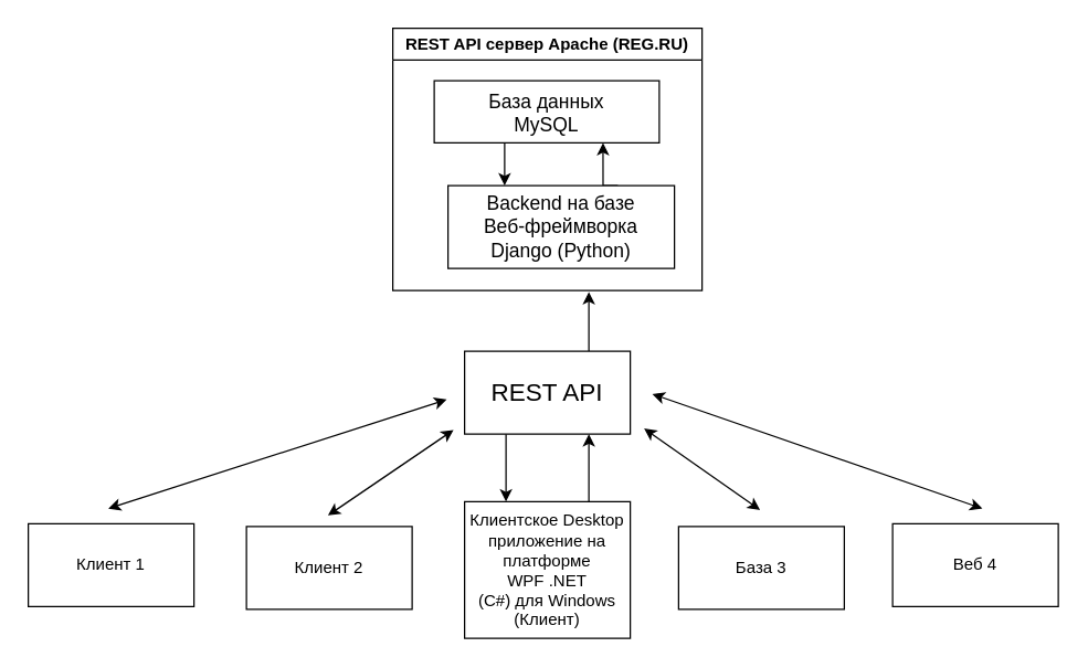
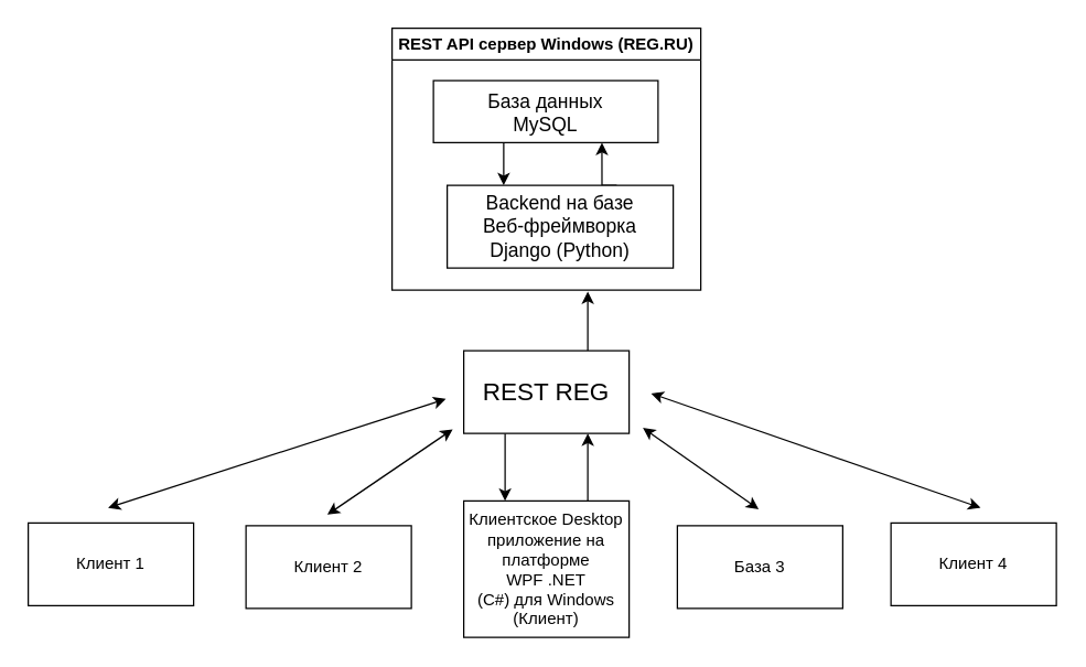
  <mxCell id="0" />
  <mxCell id="1" parent="0" />
- <mxCell id="2" value="REST API сервер Apache (REG.RU)" style="swimlane;whiteSpace=wrap;html=1;" vertex="1" parent="1"><mxGeometry x="284" y="20" width="224" height="190" as="geometry"><mxRectangle x="284" y="130" width="130" height="30" as="alternateBounds" /></mxGeometry></mxCell>
+ <mxCell id="2" value="REST API сервер Windows (REG.RU)" style="swimlane;whiteSpace=wrap;html=1;" vertex="1" parent="1"><mxGeometry x="284" y="20" width="224" height="190" as="geometry"><mxRectangle x="284" y="130" width="130" height="30" as="alternateBounds" /></mxGeometry></mxCell>
  <mxCell id="3" style="edgeStyle=orthogonalEdgeStyle;rounded=0;orthogonalLoop=1;jettySize=auto;html=1;exitX=0.25;exitY=1;exitDx=0;exitDy=0;entryX=0.25;entryY=0;entryDx=0;entryDy=0;" edge="1" parent="2" source="4" target="6"><mxGeometry relative="1" as="geometry" /></mxCell>
  <mxCell id="4" value="&lt;div&gt;&lt;font style=&quot;font-size: 14px;&quot;&gt;База данных&lt;/font&gt;&lt;/div&gt;&lt;div&gt;&lt;font style=&quot;font-size: 14px;&quot;&gt;MySQL&lt;/font&gt;&lt;/div&gt;" style="rounded=0;whiteSpace=wrap;html=1;" vertex="1" parent="2"><mxGeometry x="30" y="38" width="163" height="45" as="geometry" /></mxCell>
  <mxCell id="5" style="edgeStyle=orthogonalEdgeStyle;rounded=0;orthogonalLoop=1;jettySize=auto;html=1;exitX=0.75;exitY=0;exitDx=0;exitDy=0;entryX=0.75;entryY=1;entryDx=0;entryDy=0;" edge="1" parent="2" source="6" target="4"><mxGeometry relative="1" as="geometry" /></mxCell>
  <mxCell id="6" value="&lt;div&gt;&lt;font style=&quot;font-size: 14px;&quot;&gt;Backend на базе&lt;/font&gt;&lt;/div&gt;&lt;div&gt;&lt;font style=&quot;font-size: 14px;&quot;&gt;Веб-фреймворка&lt;/font&gt;&lt;/div&gt;&lt;div&gt;&lt;font style=&quot;font-size: 14px;&quot;&gt;Django (Python)&lt;/font&gt;&lt;/div&gt;" style="rounded=0;whiteSpace=wrap;html=1;" vertex="1" parent="2"><mxGeometry x="40" y="114" width="164" height="60" as="geometry" /></mxCell>
  <mxCell id="7" style="edgeStyle=orthogonalEdgeStyle;rounded=0;orthogonalLoop=1;jettySize=auto;html=1;exitX=0.75;exitY=0;exitDx=0;exitDy=0;" edge="1" parent="1" source="9"><mxGeometry relative="1" as="geometry"><mxPoint x="426" y="211" as="targetPoint" /></mxGeometry></mxCell>
  <mxCell id="8" style="edgeStyle=orthogonalEdgeStyle;rounded=0;orthogonalLoop=1;jettySize=auto;html=1;exitX=0.25;exitY=1;exitDx=0;exitDy=0;entryX=0.25;entryY=0;entryDx=0;entryDy=0;" edge="1" parent="1" source="9" target="11"><mxGeometry relative="1" as="geometry" /></mxCell>
- <mxCell id="9" value="&lt;div&gt;&lt;font style=&quot;font-size: 18px;&quot;&gt;REST API&lt;/font&gt;&lt;/div&gt;" style="rounded=0;whiteSpace=wrap;html=1;" vertex="1" parent="1"><mxGeometry x="336" y="254" width="120" height="60" as="geometry" /></mxCell>
+ <mxCell id="9" value="&lt;div&gt;&lt;font style=&quot;font-size: 18px;&quot;&gt;REST REG&lt;/font&gt;&lt;/div&gt;" style="rounded=0;whiteSpace=wrap;html=1;" vertex="1" parent="1"><mxGeometry x="336" y="254" width="120" height="60" as="geometry" /></mxCell>
  <mxCell id="10" style="edgeStyle=orthogonalEdgeStyle;rounded=0;orthogonalLoop=1;jettySize=auto;html=1;exitX=0.75;exitY=0;exitDx=0;exitDy=0;entryX=0.75;entryY=1;entryDx=0;entryDy=0;" edge="1" parent="1" source="11" target="9"><mxGeometry relative="1" as="geometry" /></mxCell>
  <mxCell id="11" value="&lt;div&gt;Клиентское Desktop&lt;/div&gt;&lt;div&gt;приложение на платформе&lt;/div&gt;&lt;div&gt;WPF .NET&lt;/div&gt;&lt;div&gt;(C#) для Windows&lt;/div&gt;&lt;div&gt;(Клиент)&lt;/div&gt;" style="rounded=0;whiteSpace=wrap;html=1;" vertex="1" parent="1"><mxGeometry x="336" y="363" width="120" height="99" as="geometry" /></mxCell>
  <mxCell id="12" value="Клиент 2" style="rounded=0;whiteSpace=wrap;html=1;" vertex="1" parent="1"><mxGeometry x="178" y="381" width="120" height="60" as="geometry" /></mxCell>
  <mxCell id="13" value="&lt;div&gt;База 3&lt;/div&gt;" style="rounded=0;whiteSpace=wrap;html=1;" vertex="1" parent="1"><mxGeometry x="491" y="381" width="120" height="60" as="geometry" /></mxCell>
  <mxCell id="14" value="&lt;div&gt;Клиент 1&lt;/div&gt;" style="rounded=0;whiteSpace=wrap;html=1;" vertex="1" parent="1"><mxGeometry x="20" y="379" width="120" height="60" as="geometry" /></mxCell>
- <mxCell id="15" value="&lt;div&gt;Веб 4&lt;/div&gt;" style="rounded=0;whiteSpace=wrap;html=1;" vertex="1" parent="1"><mxGeometry x="646" y="379" width="120" height="60" as="geometry" /></mxCell>
+ <mxCell id="15" value="&lt;div&gt;Клиент 4&lt;/div&gt;" style="rounded=0;whiteSpace=wrap;html=1;" vertex="1" parent="1"><mxGeometry x="646" y="379" width="120" height="60" as="geometry" /></mxCell>
  <mxCell id="16" value="" style="endArrow=classic;startArrow=classic;html=1;rounded=0;" edge="1" parent="1"><mxGeometry width="50" height="50" relative="1" as="geometry"><mxPoint x="237" y="373" as="sourcePoint" /><mxPoint x="328" y="311" as="targetPoint" /></mxGeometry></mxCell>
  <mxCell id="17" value="" style="endArrow=classic;startArrow=classic;html=1;rounded=0;" edge="1" parent="1"><mxGeometry width="50" height="50" relative="1" as="geometry"><mxPoint x="78" y="368" as="sourcePoint" /><mxPoint x="323" y="289" as="targetPoint" /></mxGeometry></mxCell>
  <mxCell id="18" value="" style="endArrow=classic;startArrow=classic;html=1;rounded=0;" edge="1" parent="1"><mxGeometry width="50" height="50" relative="1" as="geometry"><mxPoint x="466" y="310" as="sourcePoint" /><mxPoint x="550" y="369" as="targetPoint" /></mxGeometry></mxCell>
  <mxCell id="19" value="" style="endArrow=classic;startArrow=classic;html=1;rounded=0;" edge="1" parent="1"><mxGeometry width="50" height="50" relative="1" as="geometry"><mxPoint x="472" y="285" as="sourcePoint" /><mxPoint x="711" y="368" as="targetPoint" /></mxGeometry></mxCell>
